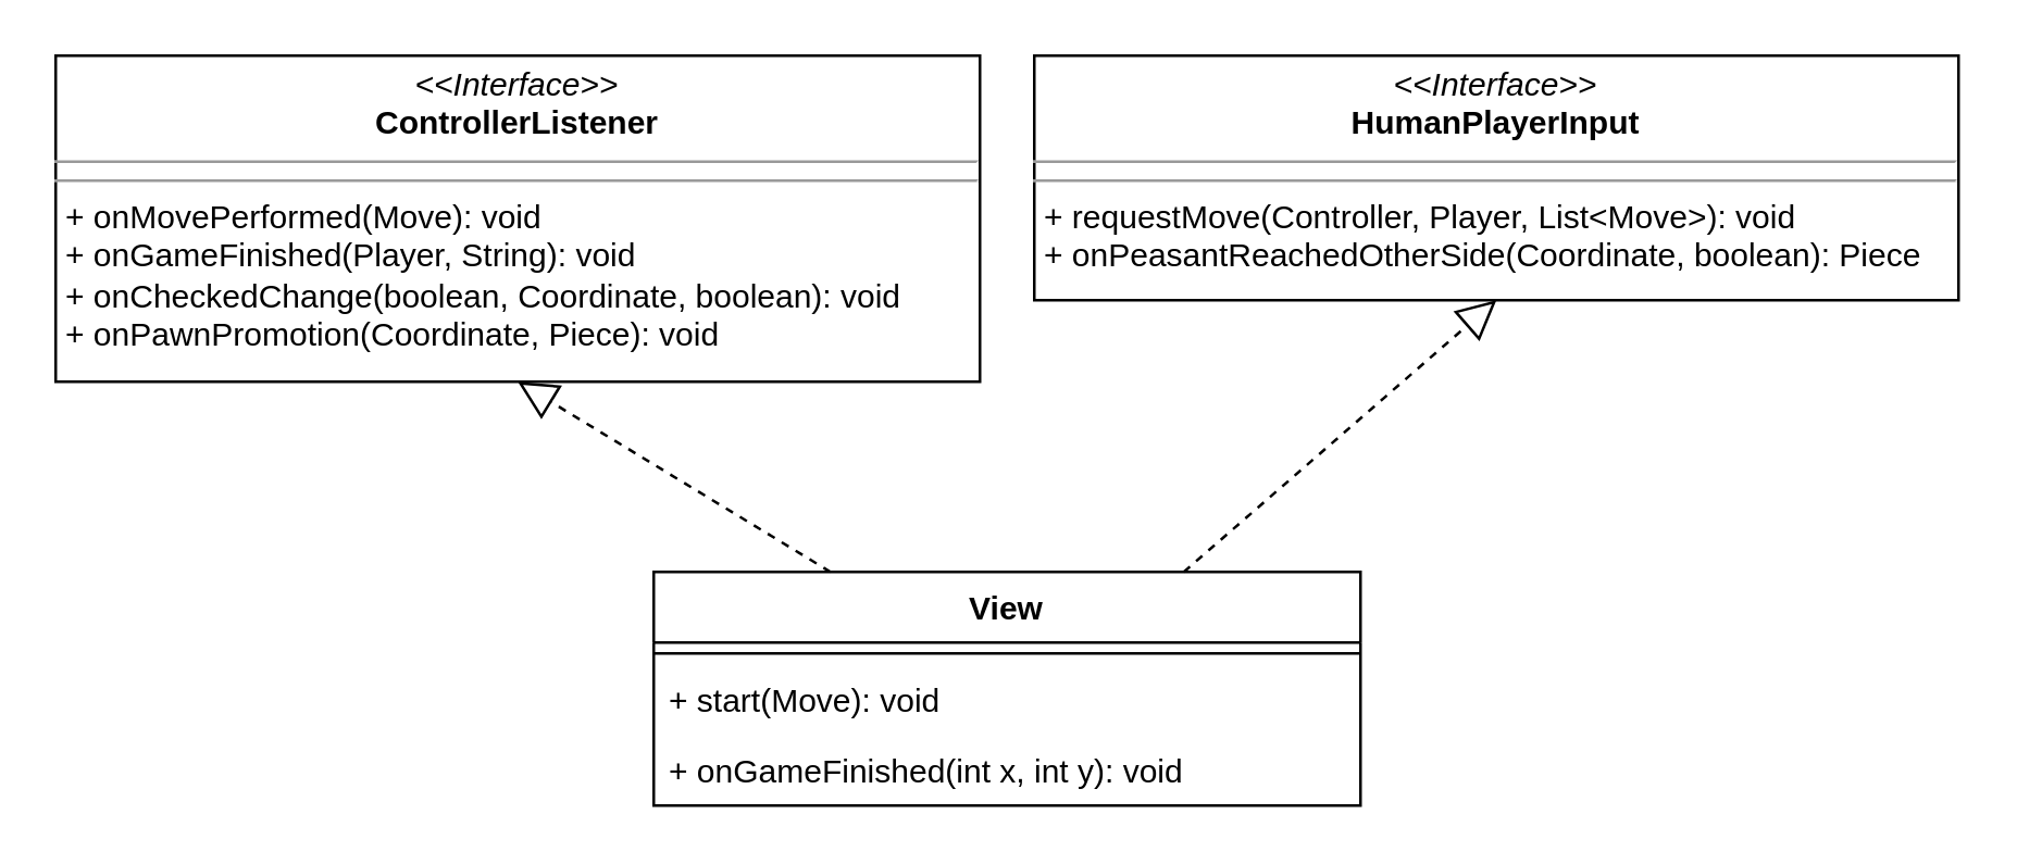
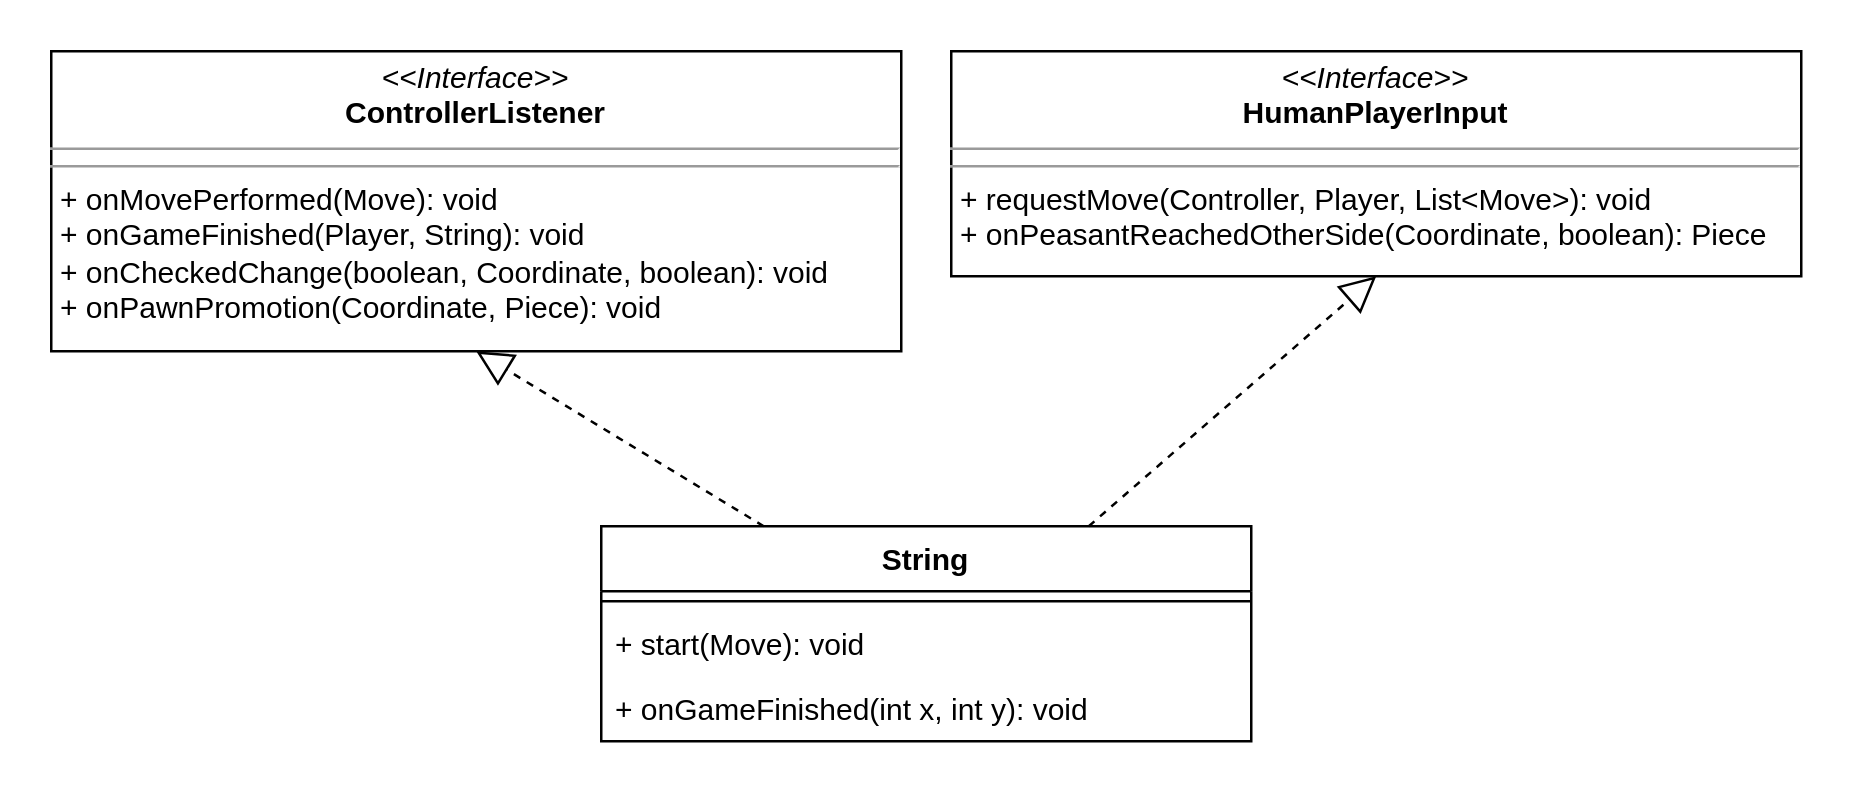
  <mxCell id="0" />
  <mxCell id="1" parent="0" />
- <mxCell id="2" value="View" style="swimlane;fontStyle=1;align=center;verticalAlign=top;childLayout=stackLayout;horizontal=1;startSize=26;horizontalStack=0;resizeParent=1;resizeParentMax=0;resizeLast=0;collapsible=1;marginBottom=0;" vertex="1" parent="1"><mxGeometry x="240" y="210" width="260" height="86" as="geometry" /></mxCell>
+ <mxCell id="2" value="String" style="swimlane;fontStyle=1;align=center;verticalAlign=top;childLayout=stackLayout;horizontal=1;startSize=26;horizontalStack=0;resizeParent=1;resizeParentMax=0;resizeLast=0;collapsible=1;marginBottom=0;" vertex="1" parent="1"><mxGeometry x="240" y="210" width="260" height="86" as="geometry" /></mxCell>
  <mxCell id="3" value="" style="line;strokeWidth=1;fillColor=none;align=left;verticalAlign=middle;spacingTop=-1;spacingLeft=3;spacingRight=3;rotatable=0;labelPosition=right;points=[];portConstraint=eastwest;" vertex="1" parent="2"><mxGeometry y="26" width="260" height="8" as="geometry" /></mxCell>
  <mxCell id="4" value="+ start(Move): void" style="text;strokeColor=none;fillColor=none;align=left;verticalAlign=top;spacingLeft=4;spacingRight=4;overflow=hidden;rotatable=0;points=[[0,0.5],[1,0.5]];portConstraint=eastwest;" vertex="1" parent="2"><mxGeometry y="34" width="260" height="26" as="geometry" /></mxCell>
  <mxCell id="5" value="+ onGameFinished(int x, int y): void" style="text;strokeColor=none;fillColor=none;align=left;verticalAlign=top;spacingLeft=4;spacingRight=4;overflow=hidden;rotatable=0;points=[[0,0.5],[1,0.5]];portConstraint=eastwest;" vertex="1" parent="2"><mxGeometry y="60" width="260" height="26" as="geometry" /></mxCell>
  <mxCell id="6" value="&lt;p style=&quot;margin: 0px ; margin-top: 4px ; text-align: center&quot;&gt;&lt;i&gt;&amp;lt;&amp;lt;Interface&amp;gt;&amp;gt;&lt;/i&gt;&lt;br&gt;&lt;b&gt;HumanPlayerInput&lt;/b&gt;&lt;/p&gt;&lt;hr size=&quot;1&quot;&gt;&lt;hr size=&quot;1&quot;&gt;&lt;p style=&quot;margin: 0px ; margin-left: 4px&quot;&gt;+ requestMove(Controller, Player, List&amp;lt;Move&amp;gt;): void&lt;br&gt;+ onPeasantReachedOtherSide(Coordinate, boolean): Piece&lt;/p&gt;" style="verticalAlign=top;align=left;overflow=fill;fontSize=12;fontFamily=Helvetica;html=1;" vertex="1" parent="1"><mxGeometry x="380" y="20" width="340" height="90" as="geometry" /></mxCell>
  <mxCell id="7" value="&lt;p style=&quot;margin: 0px ; margin-top: 4px ; text-align: center&quot;&gt;&lt;i&gt;&amp;lt;&amp;lt;Interface&amp;gt;&amp;gt;&lt;/i&gt;&lt;br&gt;&lt;b&gt;ControllerListener&lt;/b&gt;&lt;/p&gt;&lt;hr size=&quot;1&quot;&gt;&lt;hr size=&quot;1&quot;&gt;&lt;p style=&quot;margin: 0px ; margin-left: 4px&quot;&gt;+ onMovePerformed(Move): void&lt;br&gt;+ onGameFinished(Player, String): void&lt;/p&gt;&lt;p style=&quot;margin: 0px ; margin-left: 4px&quot;&gt;+ onCheckedChange(boolean, Coordinate, boolean): void&lt;/p&gt;&lt;p style=&quot;margin: 0px ; margin-left: 4px&quot;&gt;+ onPawnPromotion(Coordinate, Piece): void&lt;br&gt;&lt;/p&gt;&lt;p style=&quot;margin: 0px ; margin-left: 4px&quot;&gt;&lt;br&gt;&lt;/p&gt;" style="verticalAlign=top;align=left;overflow=fill;fontSize=12;fontFamily=Helvetica;html=1;" vertex="1" parent="1"><mxGeometry x="20" y="20" width="340" height="120" as="geometry" /></mxCell>
  <mxCell id="8" value="" style="endArrow=block;dashed=1;endFill=0;endSize=12;html=1;entryX=0.5;entryY=1;entryDx=0;entryDy=0;exitX=0.25;exitY=0;exitDx=0;exitDy=0;" edge="1" parent="1" source="2" target="7"><mxGeometry width="160" relative="1" as="geometry"><mxPoint x="100" y="280" as="sourcePoint" /><mxPoint x="260" y="280" as="targetPoint" /></mxGeometry></mxCell>
  <mxCell id="9" value="" style="endArrow=block;dashed=1;endFill=0;endSize=12;html=1;exitX=0.75;exitY=0;exitDx=0;exitDy=0;entryX=0.5;entryY=1;entryDx=0;entryDy=0;" edge="1" parent="1" source="2" target="6"><mxGeometry width="160" relative="1" as="geometry"><mxPoint x="490" y="170" as="sourcePoint" /><mxPoint x="650" y="170" as="targetPoint" /></mxGeometry></mxCell>
